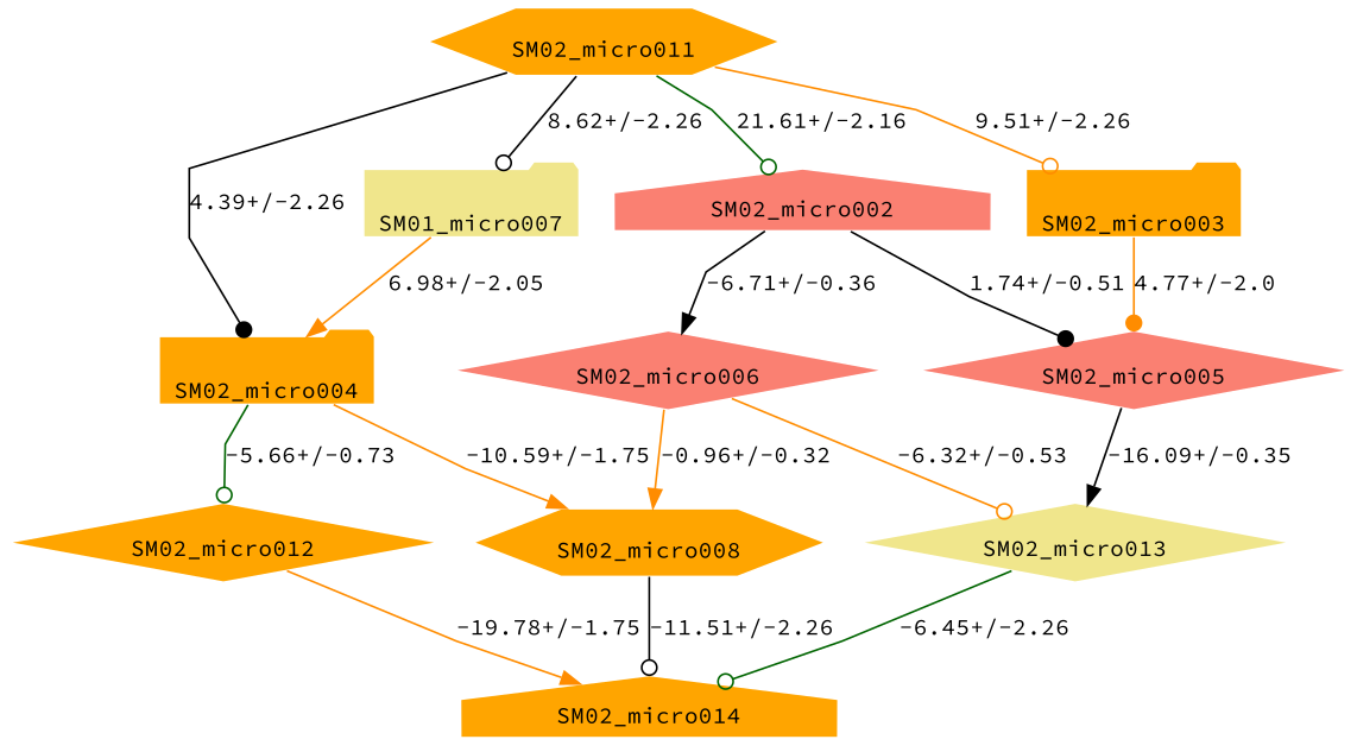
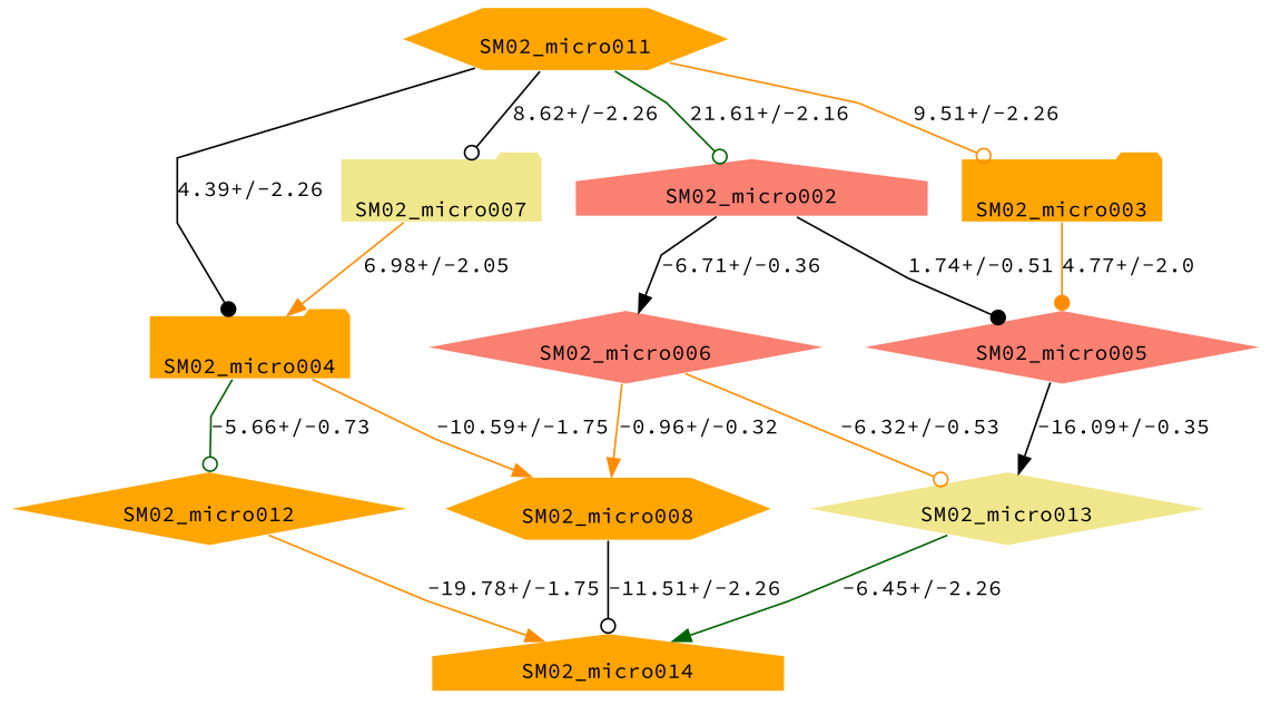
  strict digraph {
    fontname="Source Code Pro"
    splines=polyline
    node [charge=0 color="#ffffff:#333333" fillcolor=orange fontcolor=black fontname="Source Code Pro" fontsize=12 labelloc=b penwidth=1 shape=diamond style="radial,filled"]
    edge [SEM=2.26 arrowhead=normal color=darkorange fontname="Source Code Pro" fontsize=12 splines=polyline]
    SM02_micro002 [fillcolor=salmon height=0.5 shape=house width=0.79843]
    SM02_micro003 [height=0.5 shape=folder width=0.79843]
-   SM02_micro007 [fillcolor=khaki height=0.5 shape=folder width=0.79843 label=SM01_micro007]
+   SM02_micro007 [fillcolor=khaki height=0.5 shape=folder width=0.79843]
    SM02_micro011 [charge=-1 color="#ffffff:#f4a582" height=0.5 shape=hexagon width=0.79843]
    SM02_micro008 [charge=2 color="#ffffff:#4393c3" height=0.5 shape=hexagon width=0.79843]
    SM02_micro012 [charge=2 color="#ffffff:#4393c3" height=0.5 width=0.79843]
    SM02_micro013 [charge=2 color="#ffffff:#4393c3" fillcolor=khaki height=0.5 width=0.79843]
    SM02_micro014 [charge=3 color="#ffffff:#2166ac" height=0.5 shape=house width=0.79843]
    SM02_micro004 [charge=1 color="#ffffff:#92c5de" height=0.5 shape=folder width=0.79843]
    SM02_micro005 [charge=1 color="#ffffff:#92c5de" fillcolor=salmon height=0.5 width=0.79843]
    SM02_micro006 [charge=1 color="#ffffff:#92c5de" fillcolor=salmon height=0.5 width=0.79843]
    subgraph sub_1 {
      label="Neutral charge"
      SM02_micro002
      SM02_micro003
      SM02_micro007
    }
    subgraph sub_2 {
      label="-1 charge"
      SM02_micro011
    }
    subgraph sub_3 {
      label="+2 charge"
      SM02_micro008
      SM02_micro012
      SM02_micro013
    }
    subgraph sub_4 {
      label="+3 charge"
      SM02_micro014
    }
    subgraph sub_5 {
      label="+1 charge"
      SM02_micro004
      SM02_micro005
      SM02_micro006
    }
    SM02_micro002 -> SM02_micro005 [SEM=0.51 arrowhead=dot color=black label="1.74+/-0.51" pKa=1.74]
    SM02_micro002 -> SM02_micro006 [SEM=0.36 color=black label="-6.71+/-0.36" pKa=-6.71]
    SM02_micro003 -> SM02_micro005 [SEM=2.0 arrowhead=dot label="4.77+/-2.0" pKa=4.77]
    SM02_micro007 -> SM02_micro004 [SEM=2.05 label="6.98+/-2.05" pKa=6.98]
    SM02_micro011 -> SM02_micro002 [SEM=2.16 arrowhead=odot color=darkgreen label="21.61+/-2.16" pKa=11.61]
    SM02_micro011 -> SM02_micro003 [arrowhead=odot label="9.51+/-2.26" pKa=9.51]
    SM02_micro011 -> SM02_micro007 [arrowhead=odot color=black label="8.62+/-2.26" pKa=8.62]
    SM02_micro011 -> SM02_micro004 [arrowhead=dot color=black label="4.39+/-2.26" pKa=4.39]
    SM02_micro008 -> SM02_micro014 [arrowhead=odot color=black label="-11.51+/-2.26" pKa=-11.51]
    SM02_micro012 -> SM02_micro014 [SEM=1.75 label="-19.78+/-1.75" pKa=-19.78]
-   SM02_micro013 -> SM02_micro014 [arrowhead=odot color=darkgreen label="-6.45+/-2.26" pKa=-6.45]
+   SM02_micro013 -> SM02_micro014 [color=darkgreen label="-6.45+/-2.26" pKa=-6.45]
    SM02_micro004 -> SM02_micro008 [SEM=1.75 label="-10.59+/-1.75" pKa=-10.59]
    SM02_micro004 -> SM02_micro012 [SEM=0.73 arrowhead=odot color=darkgreen label="-5.66+/-0.73" pKa=-5.66]
    SM02_micro005 -> SM02_micro013 [SEM=0.35 color=black label="-16.09+/-0.35" pKa=-16.09]
    SM02_micro006 -> SM02_micro008 [SEM=0.32 label="-0.96+/-0.32" pKa=-0.96]
    SM02_micro006 -> SM02_micro013 [SEM=0.53 arrowhead=odot label="-6.32+/-0.53" pKa=-6.32]
  }
